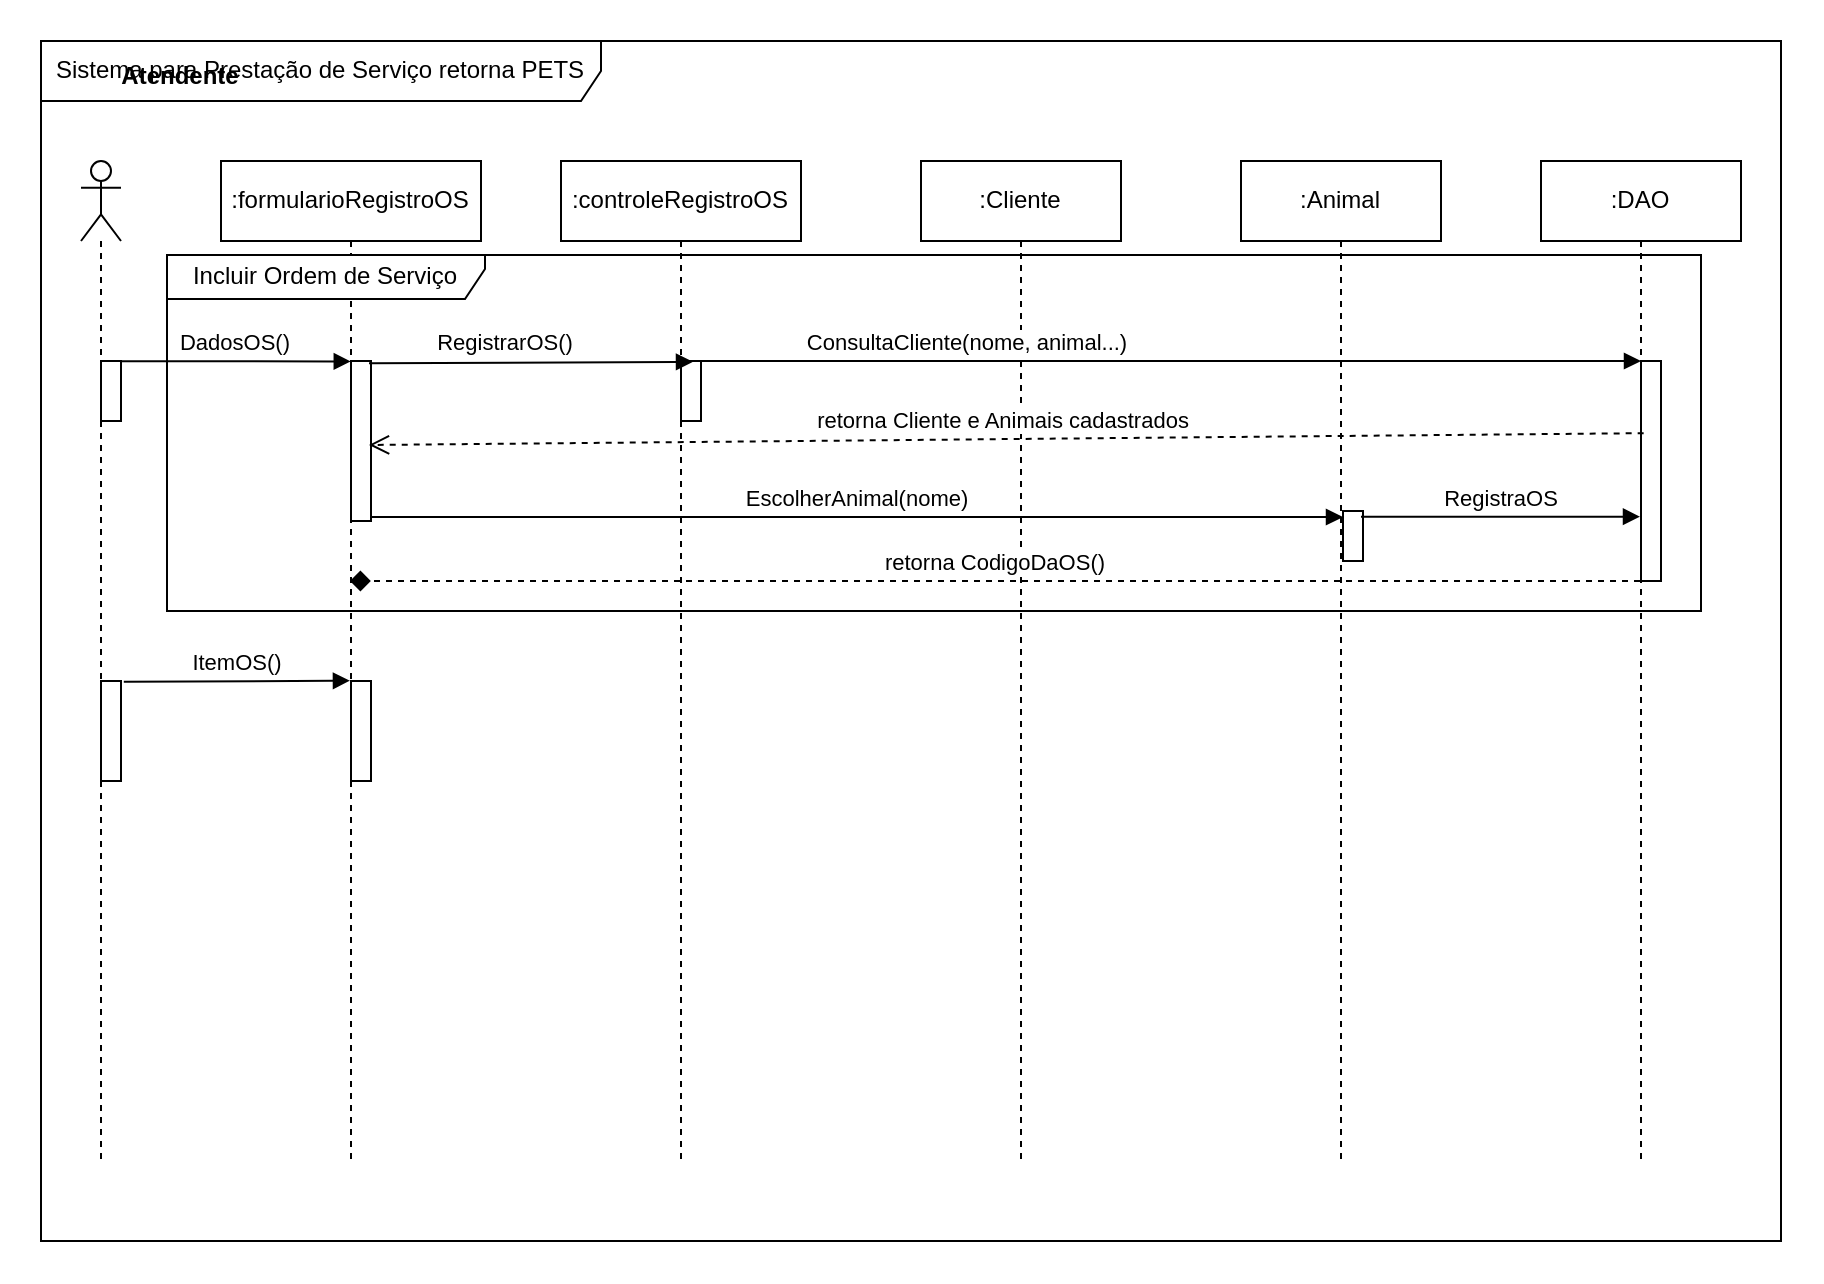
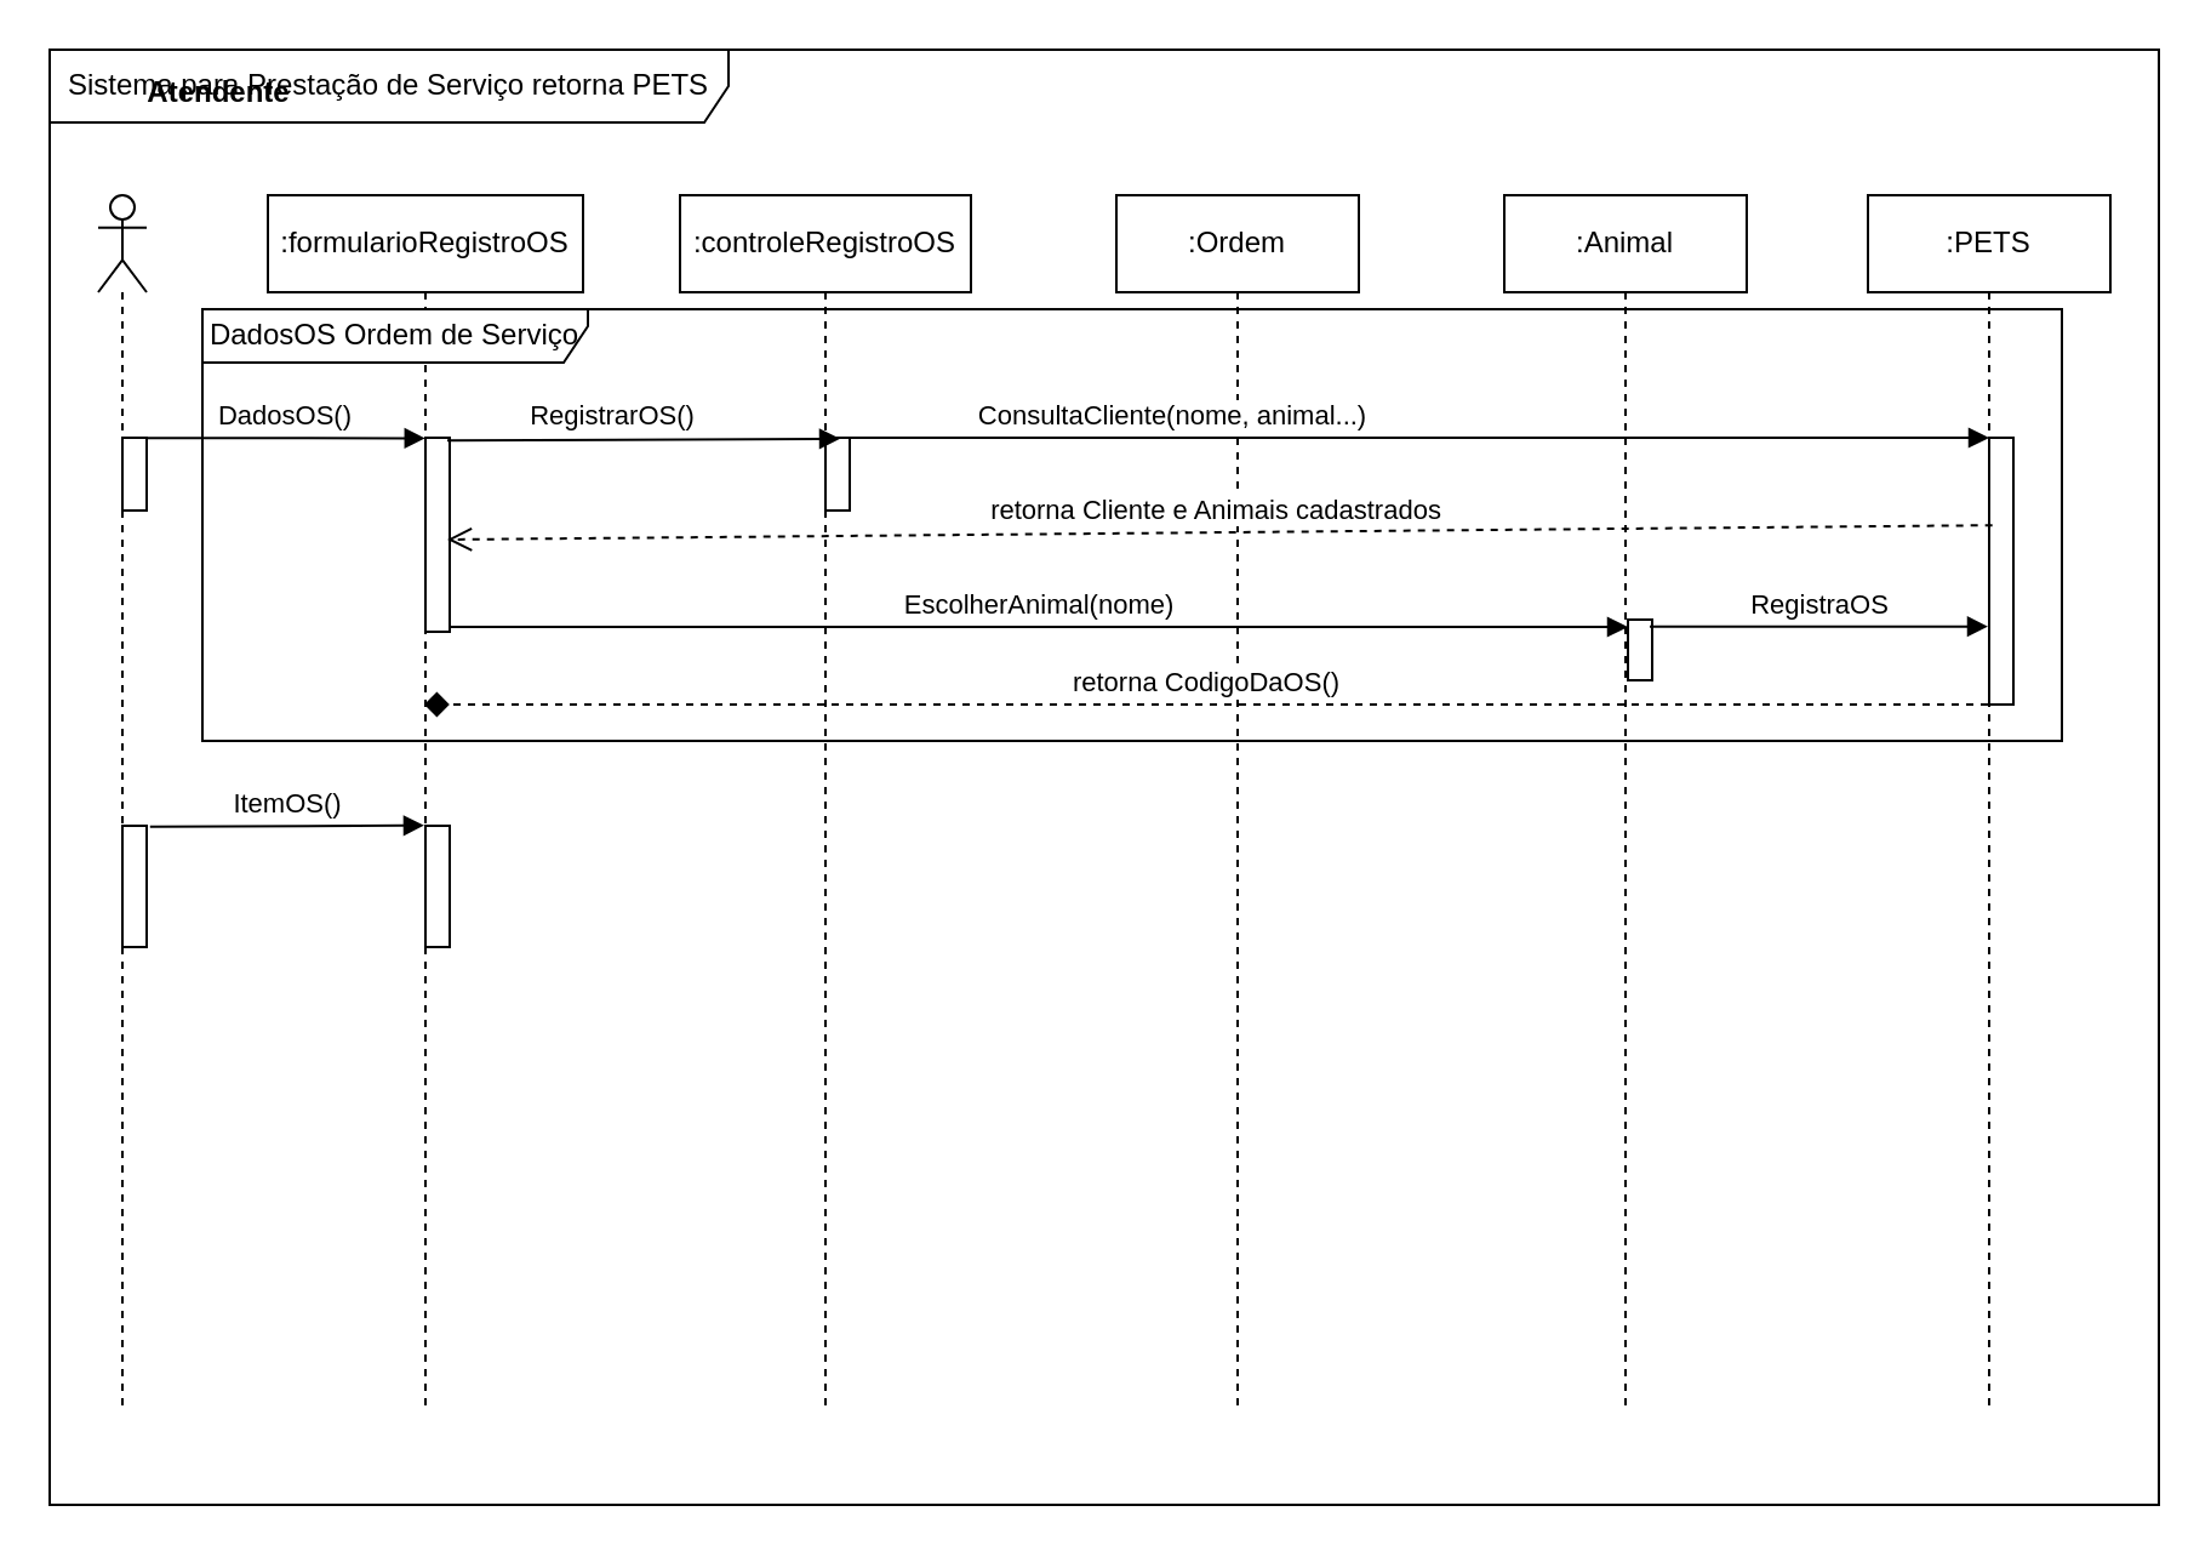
  <mxCell id="0" />
  <mxCell id="1" parent="0" />
  <mxCell id="2" value="Sistema para Prestação de Serviço retorna PETS" style="shape=umlFrame;whiteSpace=wrap;html=1;sketch=0;width=280;height=30;" parent="1" vertex="1"><mxGeometry x="20" y="20" width="870" height="600" as="geometry" /></mxCell>
  <mxCell id="3" value="" style="shape=umlLifeline;participant=umlActor;perimeter=lifelinePerimeter;whiteSpace=wrap;html=1;container=1;collapsible=0;recursiveResize=0;verticalAlign=top;spacingTop=36;outlineConnect=0;rounded=0;sketch=0;" parent="1" vertex="1"><mxGeometry x="40" y="80" width="20" height="500" as="geometry" /></mxCell>
  <mxCell id="4" value="" style="html=1;points=[];perimeter=orthogonalPerimeter;sketch=0;" parent="3" vertex="1"><mxGeometry x="10" y="100" width="10" height="30" as="geometry" /></mxCell>
  <mxCell id="5" value=":formularioRegistroOS" style="shape=umlLifeline;perimeter=lifelinePerimeter;whiteSpace=wrap;html=1;container=1;collapsible=0;recursiveResize=0;outlineConnect=0;rounded=0;sketch=0;" parent="1" vertex="1"><mxGeometry x="110" y="80" width="130" height="500" as="geometry" /></mxCell>
  <mxCell id="6" value="" style="html=1;points=[];perimeter=orthogonalPerimeter;sketch=0;" parent="5" vertex="1"><mxGeometry x="65" y="100" width="10" height="80" as="geometry" /></mxCell>
  <mxCell id="7" value="" style="html=1;points=[];perimeter=orthogonalPerimeter;" vertex="1" parent="5"><mxGeometry x="65" y="260" width="10" height="50" as="geometry" /></mxCell>
  <mxCell id="8" value=":controleRegistroOS" style="shape=umlLifeline;perimeter=lifelinePerimeter;whiteSpace=wrap;html=1;container=1;collapsible=0;recursiveResize=0;outlineConnect=0;" parent="1" vertex="1"><mxGeometry x="280" y="80" width="120" height="500" as="geometry" /></mxCell>
  <mxCell id="9" value="" style="html=1;points=[];perimeter=orthogonalPerimeter;" parent="8" vertex="1"><mxGeometry x="60" y="100" width="10" height="30" as="geometry" /></mxCell>
- <mxCell id="10" value=":Cliente" style="shape=umlLifeline;perimeter=lifelinePerimeter;whiteSpace=wrap;html=1;container=1;collapsible=0;recursiveResize=0;outlineConnect=0;" parent="1" vertex="1"><mxGeometry x="460" y="80" width="100" height="500" as="geometry" /></mxCell>
- <mxCell id="11" value=":DAO" style="shape=umlLifeline;perimeter=lifelinePerimeter;whiteSpace=wrap;html=1;container=1;collapsible=0;recursiveResize=0;outlineConnect=0;" parent="1" vertex="1"><mxGeometry x="770" y="80" width="100" height="500" as="geometry" /></mxCell>
+ <mxCell id="10" value=":Ordem" style="shape=umlLifeline;perimeter=lifelinePerimeter;whiteSpace=wrap;html=1;container=1;collapsible=0;recursiveResize=0;outlineConnect=0;" parent="1" vertex="1"><mxGeometry x="460" y="80" width="100" height="500" as="geometry" /></mxCell>
+ <mxCell id="11" value=":PETS" style="shape=umlLifeline;perimeter=lifelinePerimeter;whiteSpace=wrap;html=1;container=1;collapsible=0;recursiveResize=0;outlineConnect=0;" parent="1" vertex="1"><mxGeometry x="770" y="80" width="100" height="500" as="geometry" /></mxCell>
  <mxCell id="12" value="" style="html=1;points=[];perimeter=orthogonalPerimeter;" parent="11" vertex="1"><mxGeometry x="50" y="100" width="10" height="110" as="geometry" /></mxCell>
  <mxCell id="13" value="RegistrarOS()" style="html=1;verticalAlign=bottom;endArrow=block;rounded=0;exitX=0.9;exitY=0.014;exitDx=0;exitDy=0;exitPerimeter=0;entryX=0.6;entryY=0.014;entryDx=0;entryDy=0;entryPerimeter=0;" parent="1" source="6" target="9" edge="1"><mxGeometry x="-0.16" y="1" width="80" relative="1" as="geometry"><mxPoint x="490" y="230" as="sourcePoint" /><mxPoint x="570" y="230" as="targetPoint" /><Array as="points" /><mxPoint as="offset" /></mxGeometry></mxCell>
  <mxCell id="14" value="ConsultaCliente(nome, animal...)" style="html=1;verticalAlign=bottom;endArrow=block;rounded=0;exitX=1;exitY=0;exitDx=0;exitDy=0;exitPerimeter=0;entryX=0;entryY=0;entryDx=0;entryDy=0;entryPerimeter=0;" parent="1" source="9" target="12" edge="1"><mxGeometry x="-0.433" width="80" relative="1" as="geometry"><mxPoint x="490" y="230" as="sourcePoint" /><mxPoint x="570" y="230" as="targetPoint" /><mxPoint as="offset" /></mxGeometry></mxCell>
  <mxCell id="15" value="DadosOS()" style="html=1;verticalAlign=bottom;endArrow=block;rounded=0;exitX=1.022;exitY=0.003;exitDx=0;exitDy=0;exitPerimeter=0;entryX=-0.011;entryY=0.003;entryDx=0;entryDy=0;entryPerimeter=0;" parent="1" source="4" target="6" edge="1"><mxGeometry width="80" relative="1" as="geometry"><mxPoint x="150" y="160" as="sourcePoint" /><mxPoint x="230" y="160" as="targetPoint" /></mxGeometry></mxCell>
  <mxCell id="16" value="retorna Cliente e Animais cadastrados" style="html=1;verticalAlign=bottom;endArrow=open;dashed=1;endSize=8;rounded=0;entryX=0.9;entryY=0.525;entryDx=0;entryDy=0;entryPerimeter=0;exitX=0.133;exitY=0.328;exitDx=0;exitDy=0;exitPerimeter=0;" parent="1" source="12" target="6" edge="1"><mxGeometry x="0.004" relative="1" as="geometry"><mxPoint x="950" y="214" as="sourcePoint" /><mxPoint x="210" y="223" as="targetPoint" /><mxPoint as="offset" /><Array as="points" /></mxGeometry></mxCell>
  <mxCell id="17" value="Atendente" style="text;align=center;fontStyle=1;verticalAlign=middle;spacingLeft=3;spacingRight=3;strokeColor=none;rotatable=0;points=[[0,0.5],[1,0.5]];portConstraint=eastwest;" parent="1" vertex="1"><mxGeometry x="50" y="24" width="80" height="26" as="geometry" /></mxCell>
- <mxCell id="18" value="Incluir Ordem de Serviço" style="shape=umlFrame;whiteSpace=wrap;html=1;width=159;height=22;" parent="1" vertex="1"><mxGeometry x="83" y="127" width="767" height="178" as="geometry" /></mxCell>
+ <mxCell id="18" value="DadosOS Ordem de Serviço" style="shape=umlFrame;whiteSpace=wrap;html=1;width=159;height=22;" parent="1" vertex="1"><mxGeometry x="83" y="127" width="767" height="178" as="geometry" /></mxCell>
  <mxCell id="19" value=":Animal" style="shape=umlLifeline;perimeter=lifelinePerimeter;whiteSpace=wrap;html=1;container=1;collapsible=0;recursiveResize=0;outlineConnect=0;" vertex="1" parent="1"><mxGeometry x="620" y="80" width="100" height="500" as="geometry" /></mxCell>
  <mxCell id="20" value="" style="html=1;points=[];perimeter=orthogonalPerimeter;" vertex="1" parent="19"><mxGeometry x="51" y="175" width="10" height="25" as="geometry" /></mxCell>
  <mxCell id="21" value="EscolherAnimal(nome)" style="html=1;verticalAlign=bottom;endArrow=block;rounded=0;exitX=1.033;exitY=0.975;exitDx=0;exitDy=0;exitPerimeter=0;" edge="1" parent="1" source="6" target="20"><mxGeometry width="80" relative="1" as="geometry"><mxPoint x="200" y="250" as="sourcePoint" /><mxPoint x="280" y="250" as="targetPoint" /></mxGeometry></mxCell>
  <mxCell id="22" value="RegistraOS" style="html=1;verticalAlign=bottom;endArrow=block;rounded=0;exitX=0.9;exitY=0.114;exitDx=0;exitDy=0;exitPerimeter=0;" edge="1" parent="1" source="20" target="11"><mxGeometry width="80" relative="1" as="geometry"><mxPoint x="720" y="260" as="sourcePoint" /><mxPoint x="800" y="260" as="targetPoint" /></mxGeometry></mxCell>
  <mxCell id="23" value="retorna CodigoDaOS()" style="html=1;verticalAlign=bottom;endArrow=diamond;dashed=1;endSize=8;rounded=0;" edge="1" parent="1" source="11" target="5"><mxGeometry relative="1" as="geometry"><mxPoint x="890" y="289.5" as="sourcePoint" /><mxPoint x="810" y="289.5" as="targetPoint" /><Array as="points"><mxPoint x="750" y="290" /></Array></mxGeometry></mxCell>
  <mxCell id="24" value="" style="html=1;points=[];perimeter=orthogonalPerimeter;" vertex="1" parent="1"><mxGeometry x="50" y="340" width="10" height="50" as="geometry" /></mxCell>
  <mxCell id="25" value="ItemOS()" style="html=1;verticalAlign=bottom;endArrow=block;rounded=0;entryX=-0.053;entryY=-0.003;entryDx=0;entryDy=0;entryPerimeter=0;exitX=1.14;exitY=0.008;exitDx=0;exitDy=0;exitPerimeter=0;" edge="1" parent="1" source="24" target="7"><mxGeometry width="80" relative="1" as="geometry"><mxPoint x="60" y="340" as="sourcePoint" /><mxPoint x="140" y="340" as="targetPoint" /></mxGeometry></mxCell>
